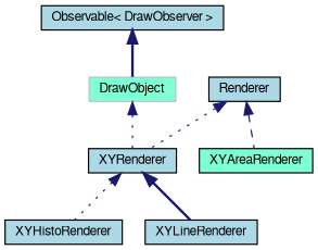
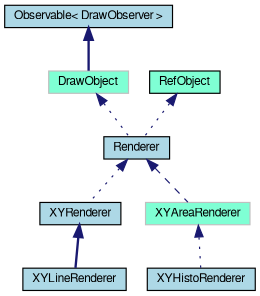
  digraph {
    node [color=black fillcolor=lightblue fontname=FreeSans fontsize=10 shape=record style=filled]
    edge [color=midnightblue dir=back fontname=FreeSans fontsize=10 labelfontname=FreeSans labelfontsize=10 style=dotted]
    n1 [fontcolor=black height=0.2 label=XYRenderer width=0.4]
    n2 [height=0.2 label=XYHistoRenderer width=0.4]
    n3 [height=0.2 label=XYLineRenderer width=0.4]
-   n4 [fillcolor=aquamarine height=0.2 label=XYAreaRenderer width=0.4]
+   n4 [color=grey75 fillcolor=aquamarine height=0.2 label=XYAreaRenderer width=0.4]
    n5 [height=0.2 label=Renderer width=0.4]
    n6 [color=grey75 fillcolor=aquamarine height=0.2 label=DrawObject width=0.4]
    n7 [height=0.2 label="Observable\< DrawObserver \>" width=0.4]
-   n1 -> n2
+   n8 [fillcolor=aquamarine height=0.2 label=RefObject width=0.4]
+   n4 -> n2
    n1 -> n3 [style=bold]
    n5 -> n1
    n5 -> n4 [style=dashed]
-   n6 -> n1
+   n6 -> n5
    n7 -> n6 [style=bold]
+   n8 -> n5
  }
